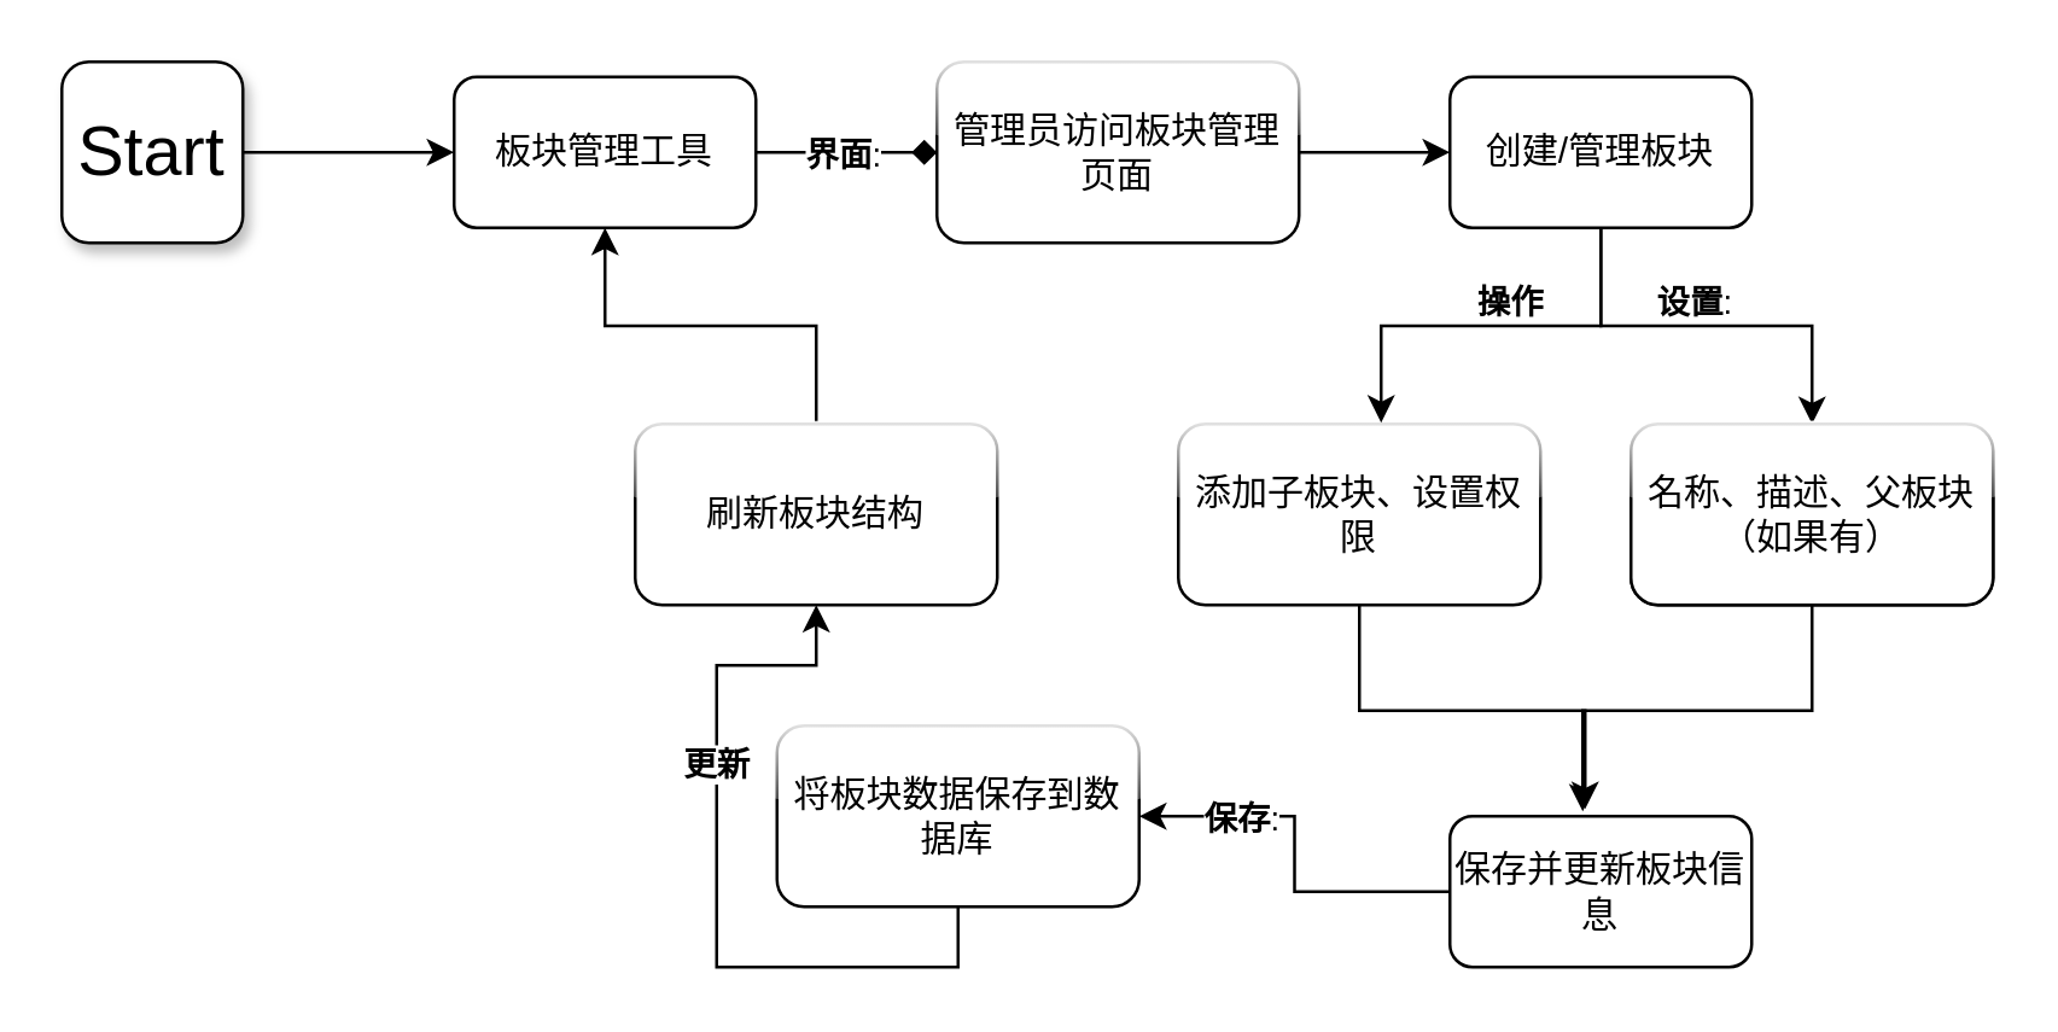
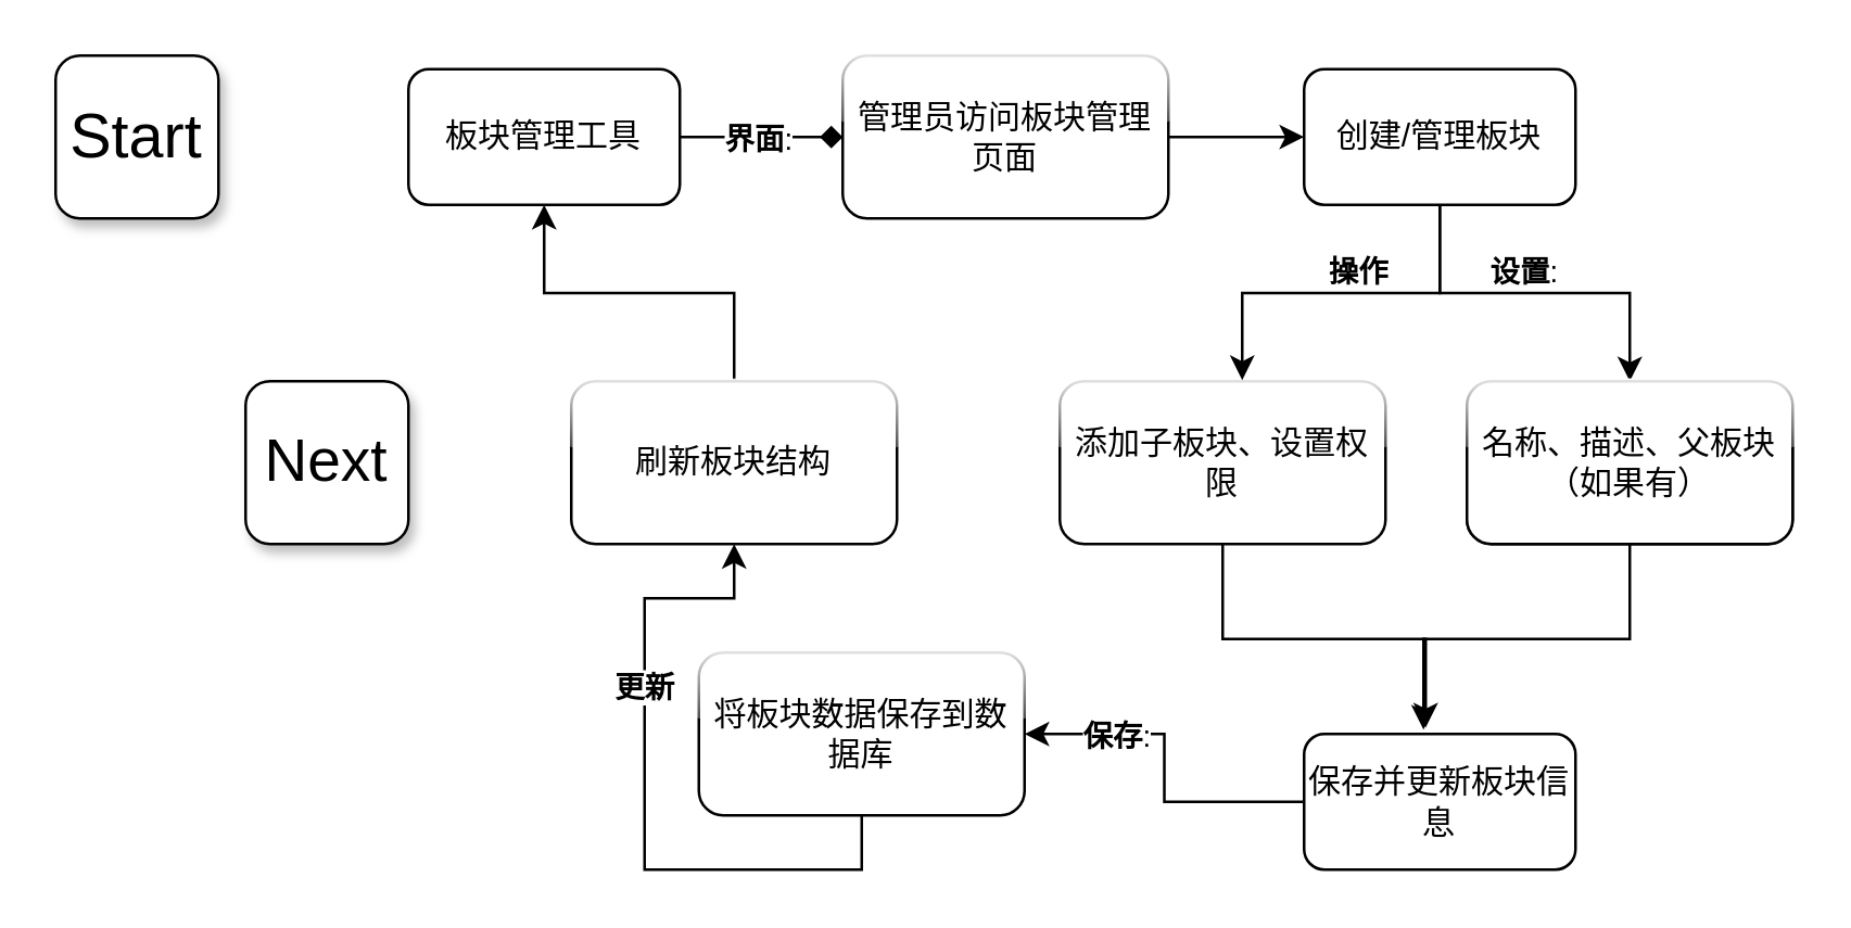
  <mxCell id="0" />
  <mxCell id="1" parent="0" />
- <mxCell id="2" value="" style="edgeStyle=orthogonalEdgeStyle;rounded=0;orthogonalLoop=1;jettySize=auto;html=1;" edge="1" parent="1" source="3" target="6"><mxGeometry relative="1" as="geometry" /></mxCell>
  <mxCell id="3" value="&lt;font style=&quot;font-size: 23px;&quot;&gt;Start&lt;/font&gt;" style="whiteSpace=wrap;html=1;aspect=fixed;rounded=1;shadow=1;" vertex="1" parent="1"><mxGeometry x="20" y="20" width="60" height="60" as="geometry" /></mxCell>
  <mxCell id="4" value="" style="edgeStyle=orthogonalEdgeStyle;rounded=0;orthogonalLoop=1;jettySize=auto;html=1;endArrow=diamond;" edge="1" parent="1" source="6" target="8"><mxGeometry relative="1" as="geometry" /></mxCell>
  <mxCell id="5" value="&lt;strong&gt;界面&lt;/strong&gt;:" style="edgeLabel;html=1;align=center;verticalAlign=middle;resizable=0;points=[];" vertex="1" connectable="0" parent="4"><mxGeometry x="-0.067" relative="1" as="geometry"><mxPoint as="offset" /></mxGeometry></mxCell>
  <mxCell id="6" value="板块管理工具" style="rounded=1;whiteSpace=wrap;html=1;" vertex="1" parent="1"><mxGeometry x="150" y="25" width="100" height="50" as="geometry" /></mxCell>
  <mxCell id="7" value="" style="edgeStyle=orthogonalEdgeStyle;rounded=0;orthogonalLoop=1;jettySize=auto;html=1;" edge="1" parent="1" source="8" target="11"><mxGeometry relative="1" as="geometry" /></mxCell>
  <mxCell id="8" value="管理员访问板块管理页面" style="rounded=1;whiteSpace=wrap;html=1;shadow=0;glass=1;" vertex="1" parent="1"><mxGeometry x="310" y="20" width="120" height="60" as="geometry" /></mxCell>
  <mxCell id="9" style="edgeStyle=orthogonalEdgeStyle;rounded=0;orthogonalLoop=1;jettySize=auto;html=1;" edge="1" parent="1" source="11" target="13"><mxGeometry relative="1" as="geometry" /></mxCell>
  <mxCell id="10" value="&lt;strong&gt;设置&lt;/strong&gt;:" style="edgeLabel;html=1;align=center;verticalAlign=middle;resizable=0;points=[];" vertex="1" connectable="0" parent="9"><mxGeometry x="0.015" relative="1" as="geometry"><mxPoint x="-6" y="-8" as="offset" /></mxGeometry></mxCell>
  <mxCell id="11" value="创建/管理板块" style="rounded=1;whiteSpace=wrap;html=1;" vertex="1" parent="1"><mxGeometry x="480" y="25" width="100" height="50" as="geometry" /></mxCell>
  <mxCell id="12" value="添加子板块、设置权限" style="rounded=1;whiteSpace=wrap;html=1;shadow=0;glass=1;" vertex="1" parent="1"><mxGeometry x="390" y="140" width="120" height="60" as="geometry" /></mxCell>
  <mxCell id="13" value="名称、描述、父板块（如果有）" style="rounded=1;whiteSpace=wrap;html=1;shadow=0;glass=1;" vertex="1" parent="1"><mxGeometry x="540" y="140" width="120" height="60" as="geometry" /></mxCell>
  <mxCell id="14" style="edgeStyle=orthogonalEdgeStyle;rounded=0;orthogonalLoop=1;jettySize=auto;html=1;entryX=0.56;entryY=-0.007;entryDx=0;entryDy=0;entryPerimeter=0;" edge="1" parent="1" source="11" target="12"><mxGeometry relative="1" as="geometry" /></mxCell>
  <mxCell id="15" value="&lt;strong&gt;操作&lt;/strong&gt;" style="edgeLabel;html=1;align=center;verticalAlign=middle;resizable=0;points=[];" vertex="1" connectable="0" parent="14"><mxGeometry x="0.056" y="-3" relative="1" as="geometry"><mxPoint x="10" y="-5" as="offset" /></mxGeometry></mxCell>
  <mxCell id="16" style="edgeStyle=orthogonalEdgeStyle;rounded=0;orthogonalLoop=1;jettySize=auto;html=1;entryX=1;entryY=0.5;entryDx=0;entryDy=0;" edge="1" parent="1" source="18" target="23"><mxGeometry relative="1" as="geometry" /></mxCell>
  <mxCell id="17" value="&lt;strong&gt;保存&lt;/strong&gt;:" style="edgeLabel;html=1;align=center;verticalAlign=middle;resizable=0;points=[];" vertex="1" connectable="0" parent="16"><mxGeometry x="0.372" y="-1" relative="1" as="geometry"><mxPoint x="-7" y="1" as="offset" /></mxGeometry></mxCell>
  <mxCell id="18" value="保存并更新板块信息" style="rounded=1;whiteSpace=wrap;html=1;" vertex="1" parent="1"><mxGeometry x="480" y="270" width="100" height="50" as="geometry" /></mxCell>
  <mxCell id="19" style="edgeStyle=orthogonalEdgeStyle;rounded=0;orthogonalLoop=1;jettySize=auto;html=1;entryX=0.448;entryY=-0.048;entryDx=0;entryDy=0;entryPerimeter=0;" edge="1" parent="1" source="12" target="18"><mxGeometry relative="1" as="geometry" /></mxCell>
  <mxCell id="20" style="edgeStyle=orthogonalEdgeStyle;rounded=0;orthogonalLoop=1;jettySize=auto;html=1;entryX=0.44;entryY=-0.032;entryDx=0;entryDy=0;entryPerimeter=0;" edge="1" parent="1" source="13" target="18"><mxGeometry relative="1" as="geometry" /></mxCell>
  <mxCell id="21" style="edgeStyle=orthogonalEdgeStyle;rounded=0;orthogonalLoop=1;jettySize=auto;html=1;exitX=0.5;exitY=1;exitDx=0;exitDy=0;entryX=0.5;entryY=1;entryDx=0;entryDy=0;" edge="1" parent="1" source="23" target="26"><mxGeometry relative="1" as="geometry" /></mxCell>
  <mxCell id="22" value="&lt;strong&gt;更新&lt;/strong&gt;" style="edgeLabel;html=1;align=center;verticalAlign=middle;resizable=0;points=[];" vertex="1" connectable="0" parent="21"><mxGeometry x="0.33" y="1" relative="1" as="geometry"><mxPoint as="offset" /></mxGeometry></mxCell>
  <mxCell id="23" value="将板块数据保存到数据库" style="rounded=1;whiteSpace=wrap;html=1;shadow=0;glass=1;" vertex="1" parent="1"><mxGeometry x="257" y="240" width="120" height="60" as="geometry" /></mxCell>
  <mxCell id="24" value="名称、描述、父板块（如果有）" style="rounded=1;whiteSpace=wrap;html=1;shadow=0;glass=1;" vertex="1" parent="1"><mxGeometry x="540" y="140" width="120" height="60" as="geometry" /></mxCell>
  <mxCell id="25" value="" style="edgeStyle=orthogonalEdgeStyle;rounded=0;orthogonalLoop=1;jettySize=auto;html=1;" edge="1" parent="1" source="26" target="6"><mxGeometry relative="1" as="geometry" /></mxCell>
  <mxCell id="26" value="刷新板块结构" style="rounded=1;whiteSpace=wrap;html=1;shadow=0;glass=1;" vertex="1" parent="1"><mxGeometry x="210" y="140" width="120" height="60" as="geometry" /></mxCell>
+ <mxCell id="27" value="&lt;font style=&quot;font-size: 22px;&quot;&gt;Next&lt;/font&gt;" style="whiteSpace=wrap;html=1;aspect=fixed;rounded=1;shadow=1;" vertex="1" parent="1"><mxGeometry x="90" y="140" width="60" height="60" as="geometry" /></mxCell>
